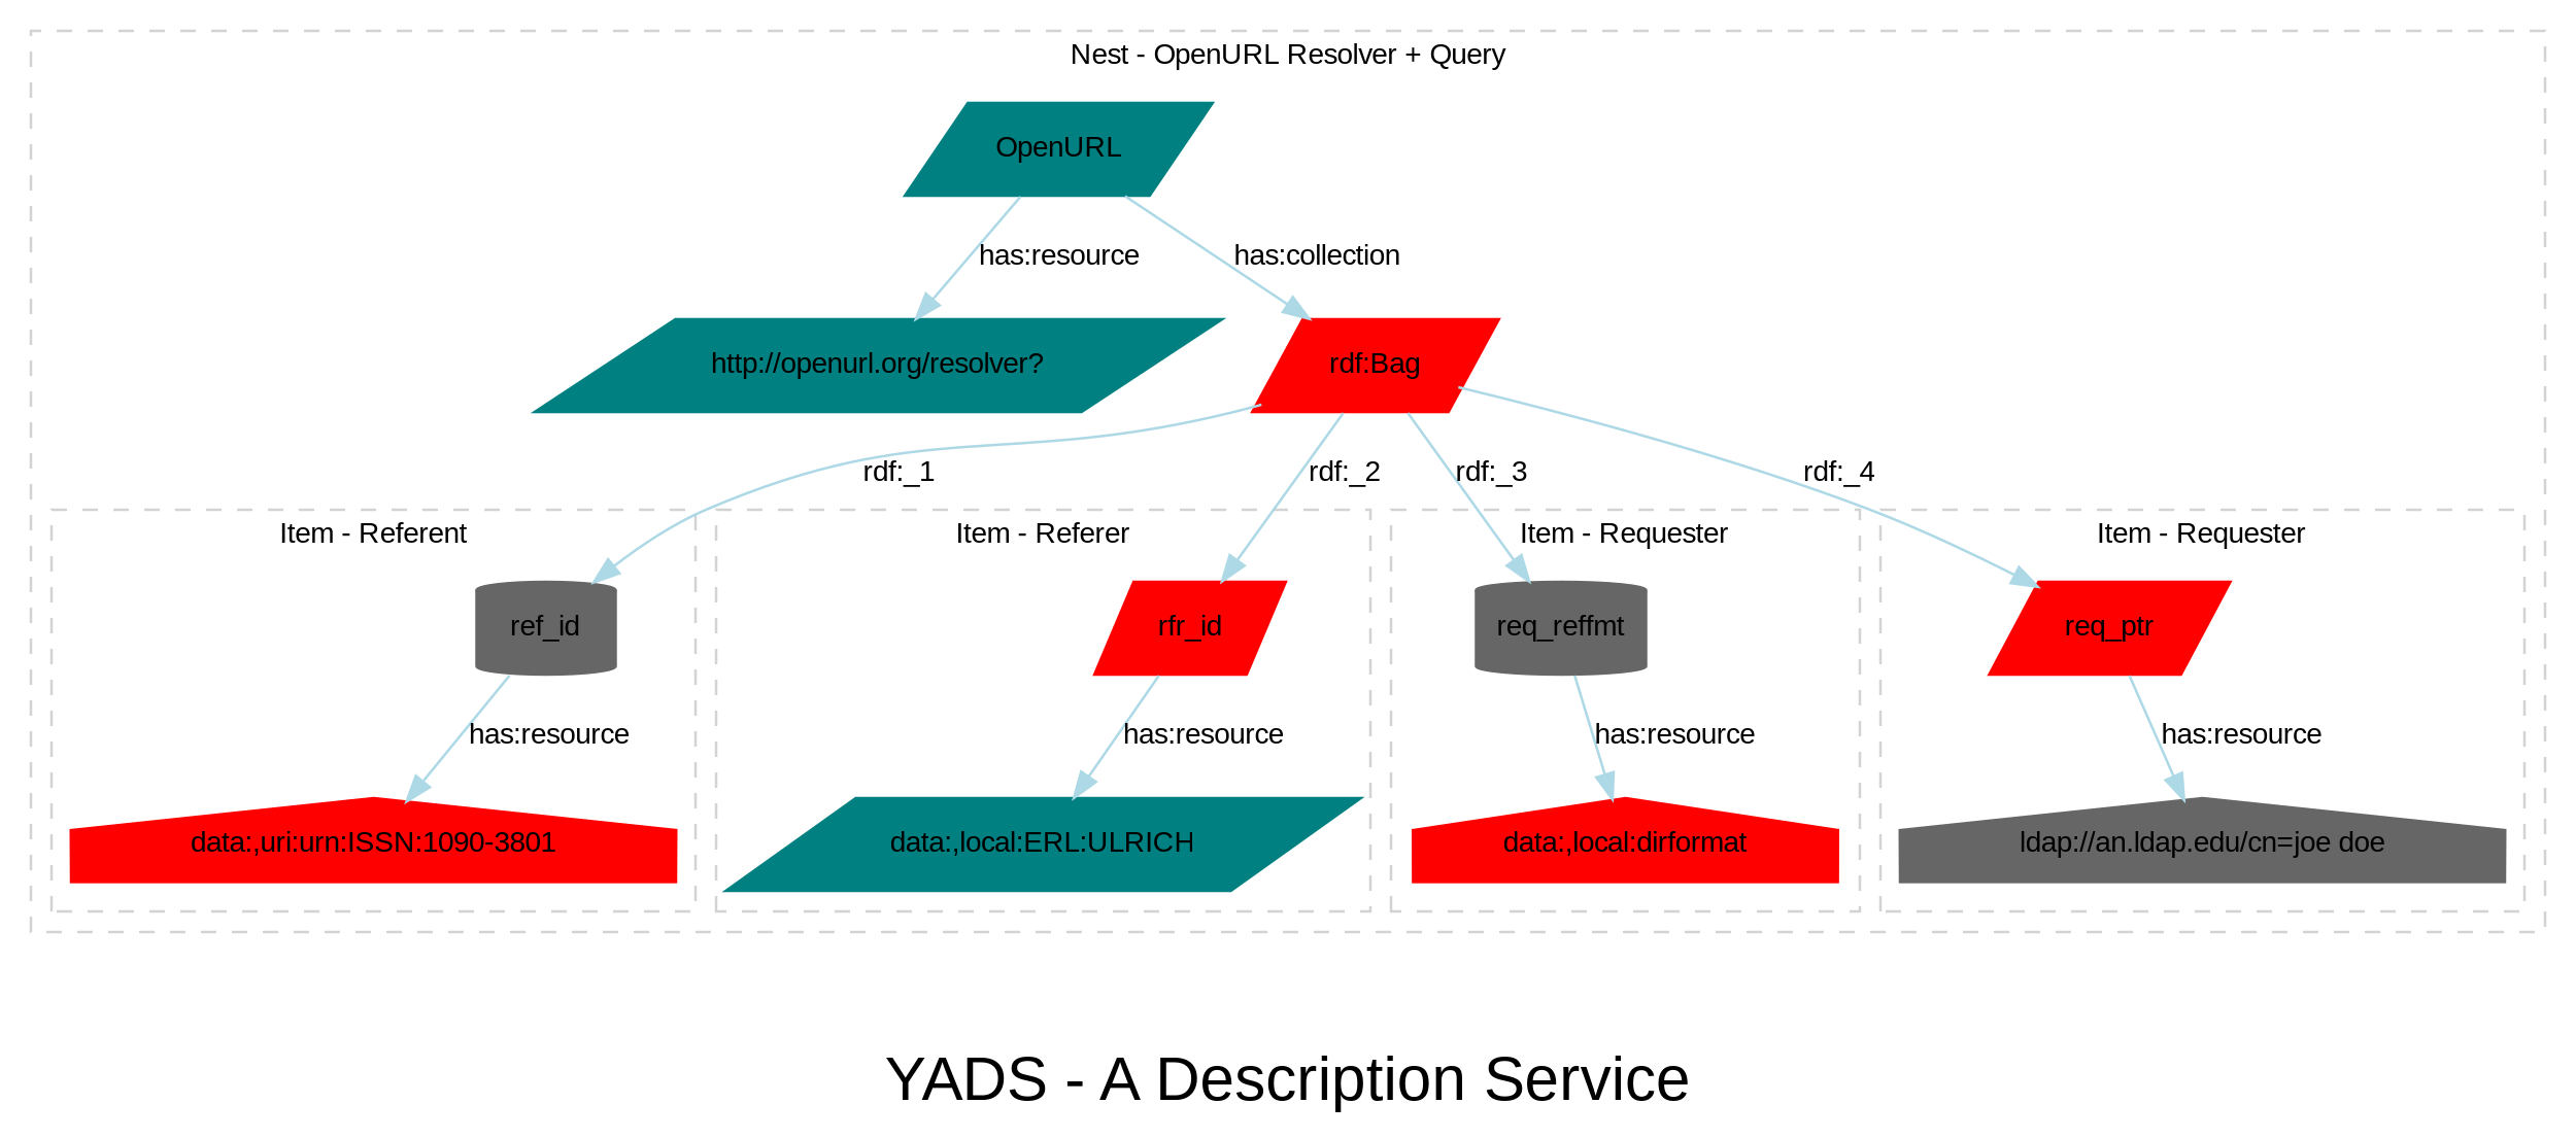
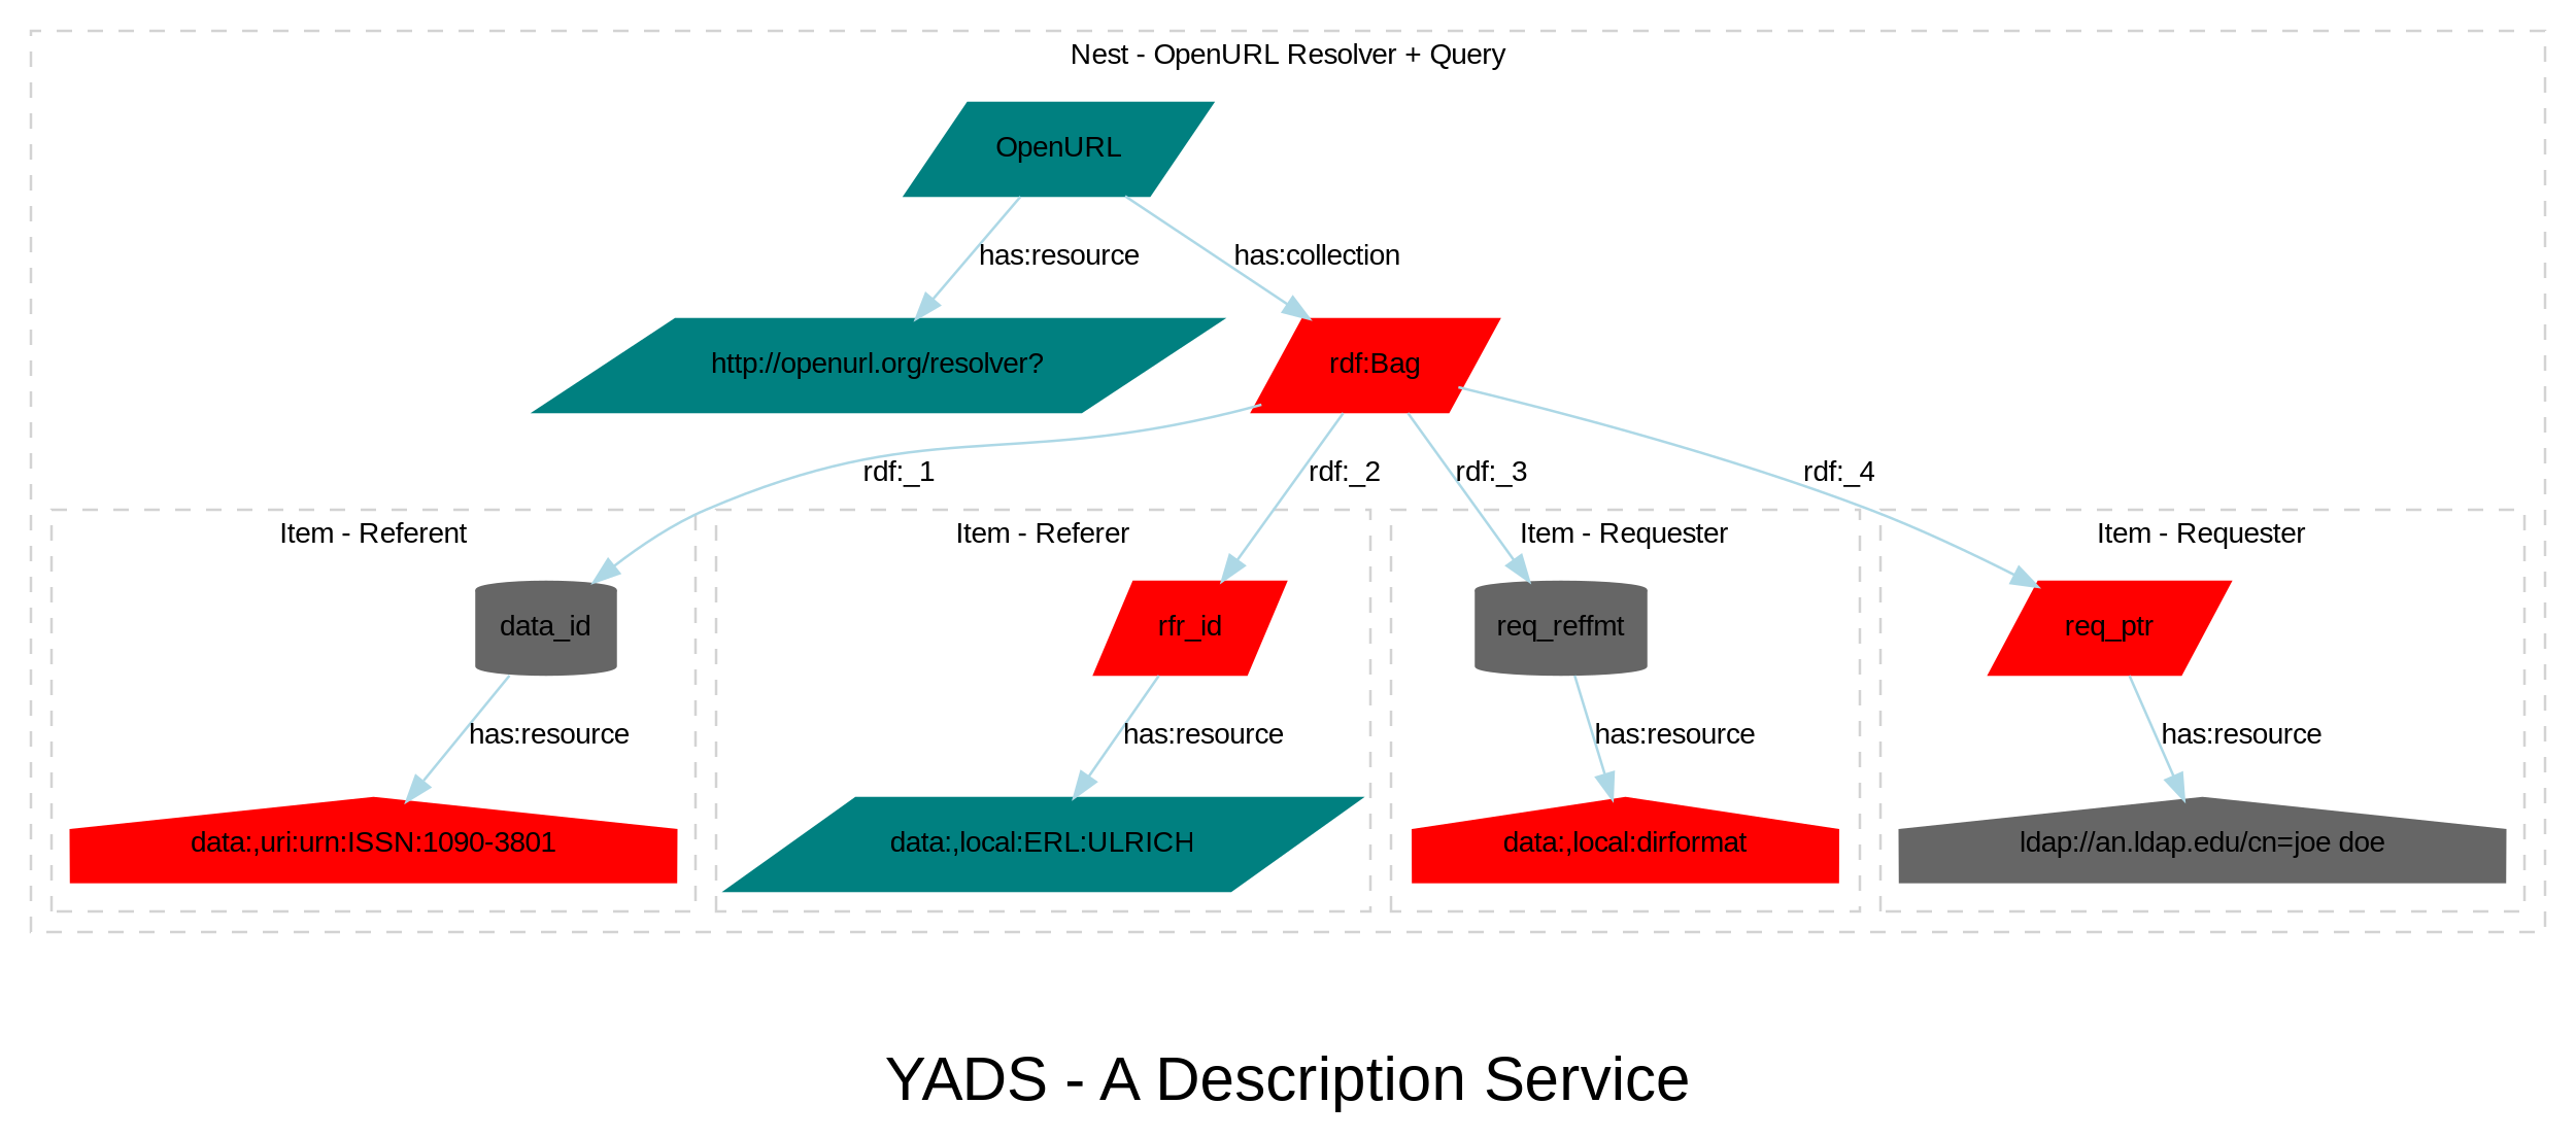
  digraph {
    fontname=arial
    fontsize=24
    label="YADS - A Description Service"
    rankdir=TB
    node [color=red fontcolor=black fontname=arial fontsize=11 style=filled shape=parallelogram]
    edge [color=lightblue fontcolor=black fontname=arial fontsize=11 style=filled]
-   n1 [color=gray40 label=ref_id shape=cylinder]
+   n1 [color=gray40 label=data_id shape=cylinder]
    "data:,uri:urn:ISSN:1090-3801" [shape=house]
    n3 [label=rfr_id]
    "data:,local:ERL:ULRICH" [color=teal]
    n5 [color=gray40 label=req_reffmt shape=cylinder]
    "data:,local:dirformat" [shape=house]
    n7 [label=req_ptr]
    "ldap://an.ldap.edu/cn=joe doe" [color=gray40 shape=house]
    n9 [color=teal label=OpenURL]
    "http://openurl.org/resolver?" [color=teal]
    n11 [label="rdf:Bag"]
    subgraph cluster_1 {
      color=lightgrey
      fontcolor=black
      fontsize=11
      label="Nest - OpenURL Resolver + Query"
      style=dashed
      n9
      "http://openurl.org/resolver?"
      n11
      subgraph cluster_2 {
        color=lightgrey
        fontcolor=black
        fontsize=11
        label="Item - Referent"
        style=dashed
        n1
        "data:,uri:urn:ISSN:1090-3801"
      }
      subgraph cluster_3 {
        color=lightgrey
        fontcolor=black
        fontsize=11
        label="Item - Referer"
        style=dashed
        n3
        "data:,local:ERL:ULRICH"
      }
      subgraph cluster_4 {
        color=lightgrey
        fontcolor=black
        fontsize=11
        label="Item - Requester"
        style=dashed
        n5
        "data:,local:dirformat"
      }
      subgraph cluster_5 {
        color=lightgrey
        fontcolor=black
        fontsize=11
        label="Item - Requester"
        style=dashed
        n7
        "ldap://an.ldap.edu/cn=joe doe"
      }
    }
    n1 -> "data:,uri:urn:ISSN:1090-3801" [label="has:resource"]
    n3 -> "data:,local:ERL:ULRICH" [label="has:resource"]
    n5 -> "data:,local:dirformat" [label="has:resource"]
    n7 -> "ldap://an.ldap.edu/cn=joe doe" [label="has:resource"]
    n9 -> "http://openurl.org/resolver?" [label="has:resource"]
    n9 -> n11 [label="has:collection"]
    n11 -> n1 [label="rdf:_1"]
    n11 -> n3 [label="rdf:_2"]
    n11 -> n5 [label="rdf:_3"]
    n11 -> n7 [label="rdf:_4"]
  }
